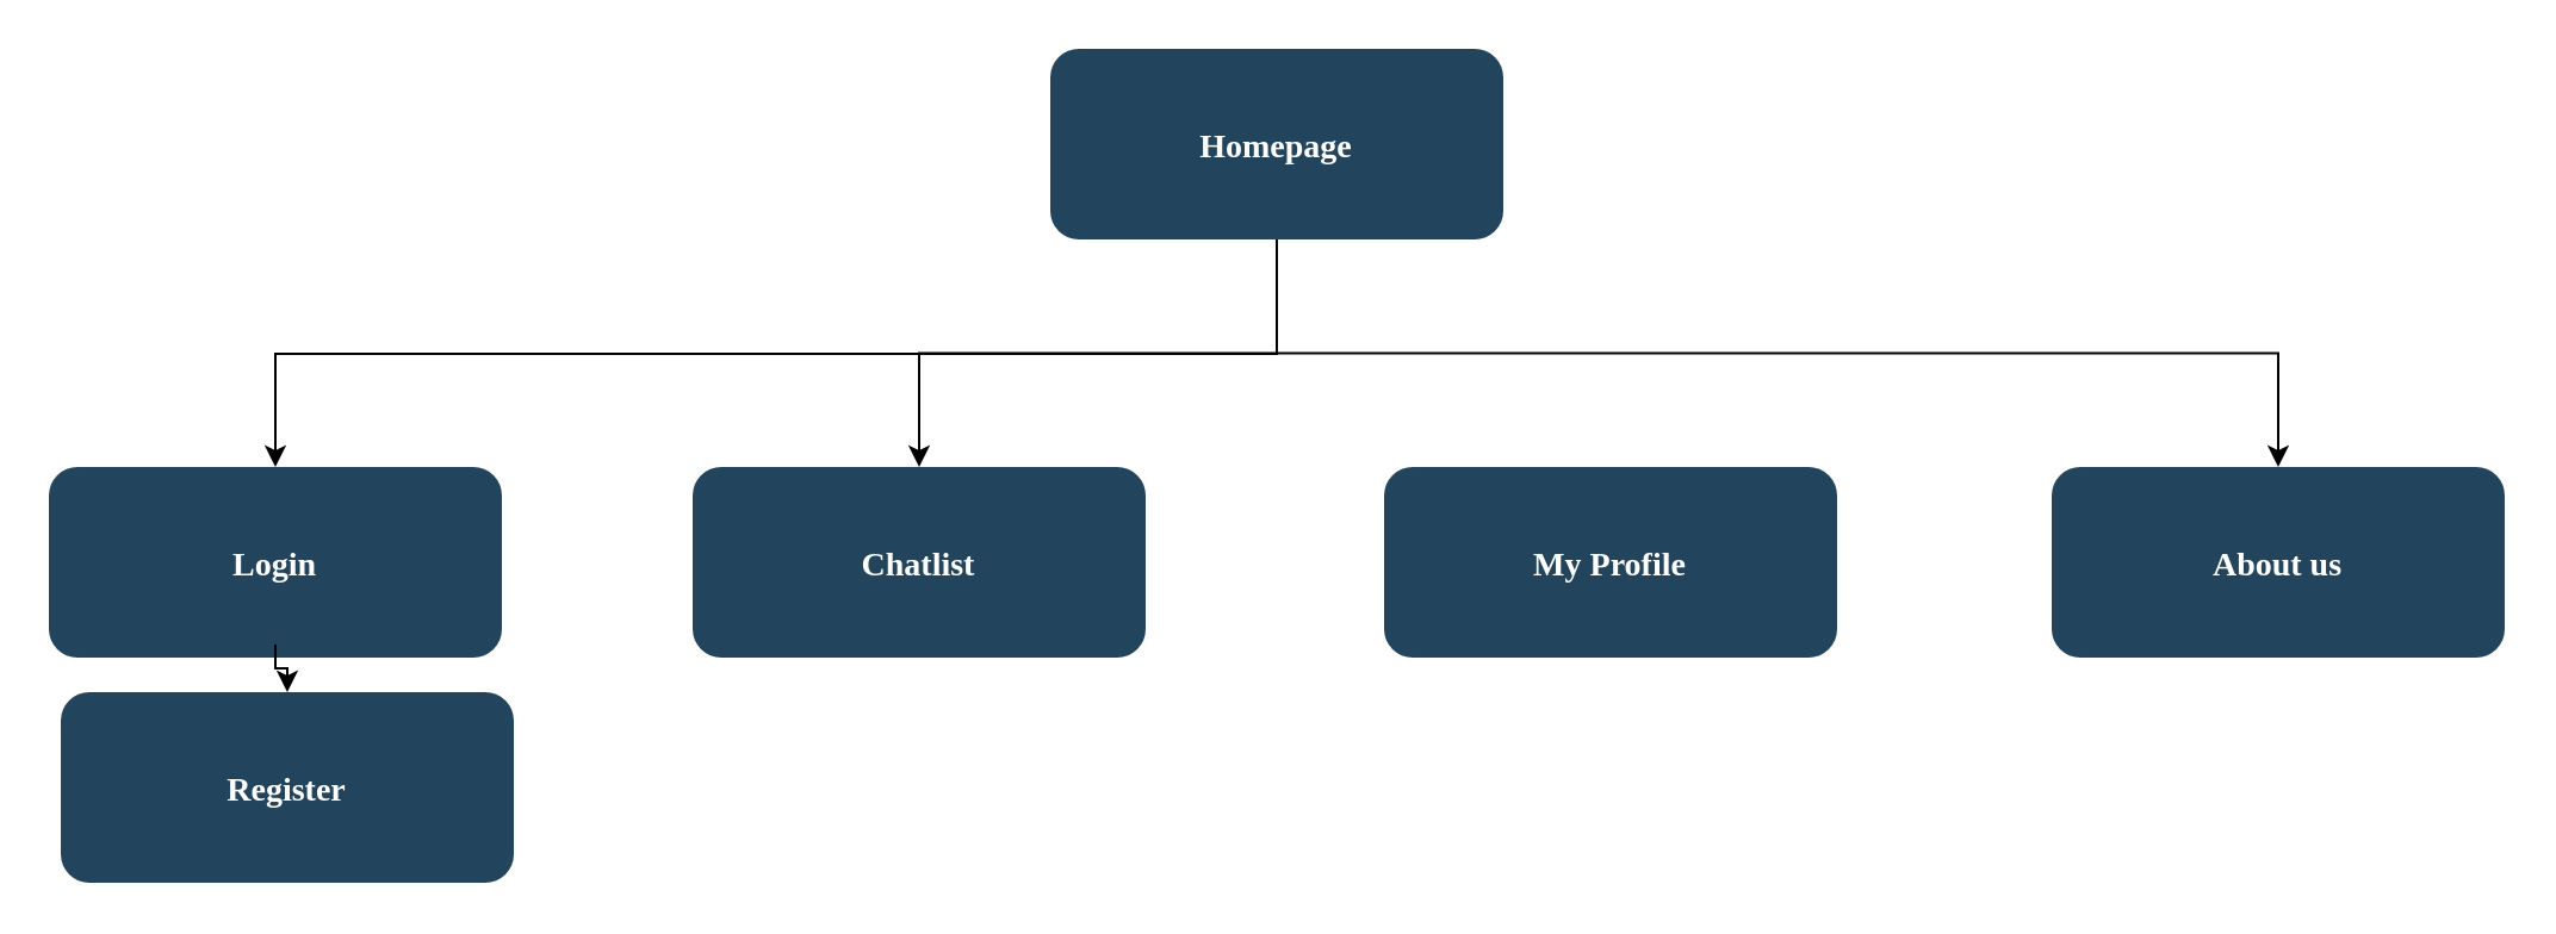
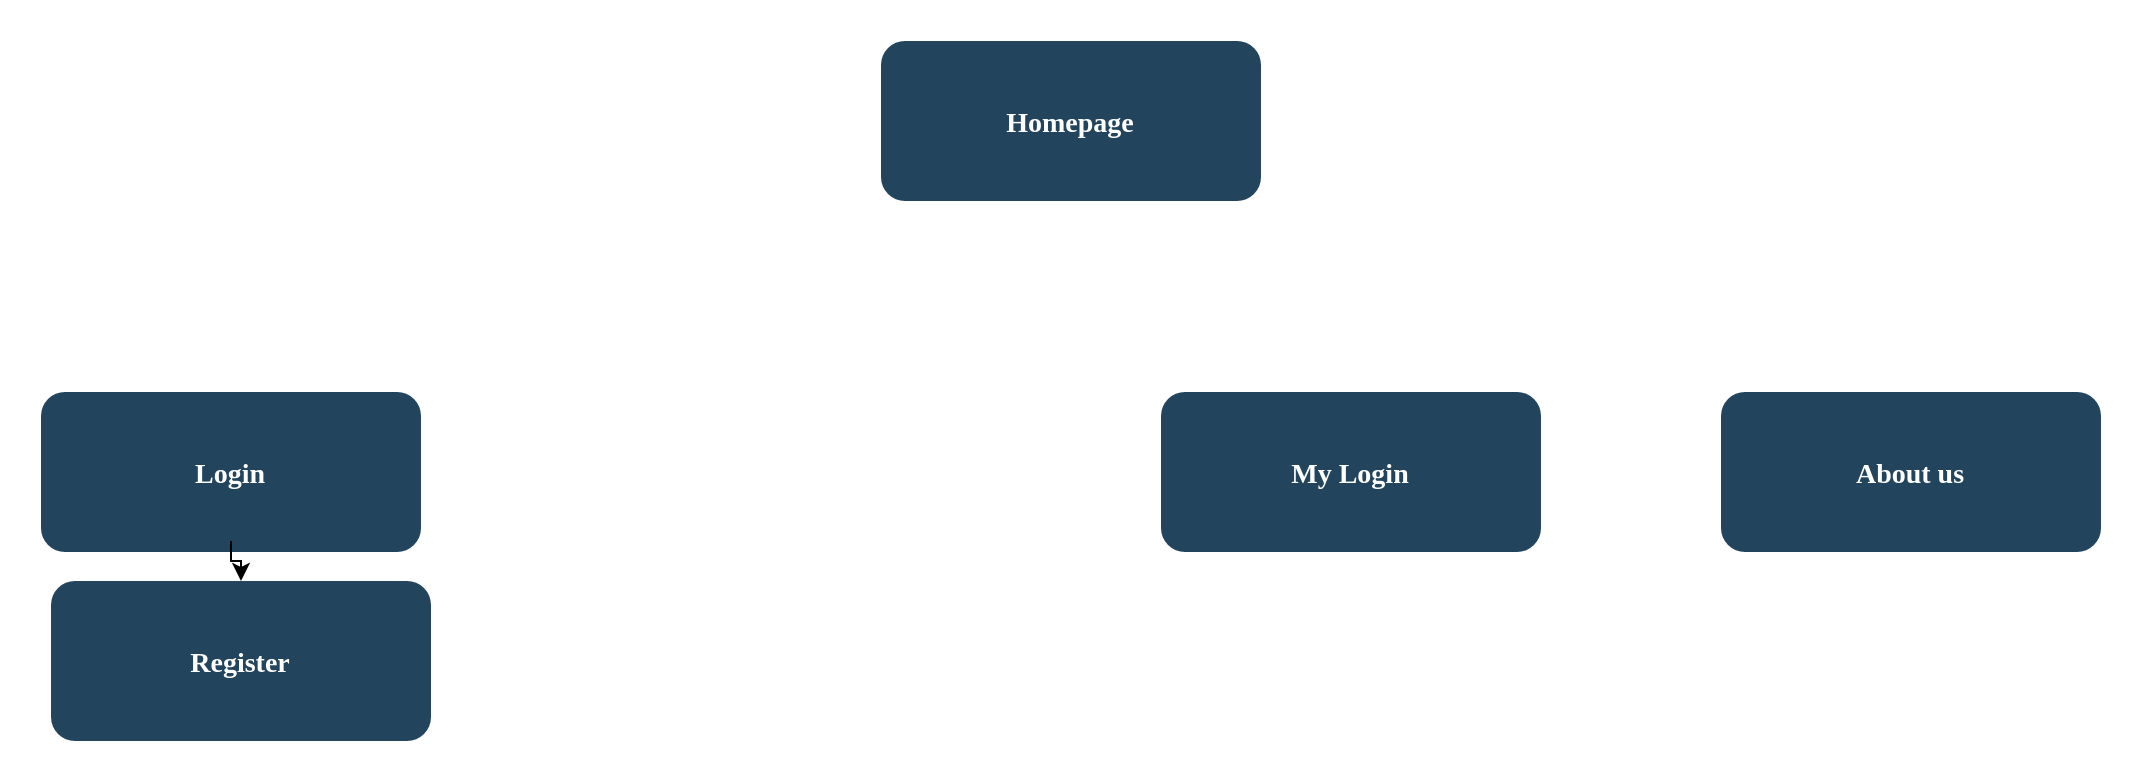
  <mxCell id="0" />
  <mxCell id="1" parent="0" />
- <mxCell id="2" style="edgeStyle=orthogonalEdgeStyle;rounded=0;orthogonalLoop=1;jettySize=auto;html=1;entryX=0.5;entryY=0;entryDx=0;entryDy=0;strokeWidth=1;exitX=0.5;exitY=1;exitDx=0;exitDy=0;" edge="1" parent="1" source="4" target="9"><mxGeometry relative="1" as="geometry" /></mxCell>
- <mxCell id="3" style="edgeStyle=orthogonalEdgeStyle;rounded=0;orthogonalLoop=1;jettySize=auto;html=1;strokeWidth=1;" edge="1" parent="1" source="4" target="10"><mxGeometry relative="1" as="geometry" /></mxCell>
  <mxCell id="4" value="Homepage" style="rounded=1;fillColor=#23445D;gradientColor=none;strokeColor=none;fontColor=#FFFFFF;fontStyle=1;fontFamily=Tahoma;fontSize=14" parent="1" vertex="1"><mxGeometry x="440" y="20" width="190" height="80" as="geometry" /></mxCell>
  <mxCell id="5" value="Register" style="rounded=1;fillColor=#23445D;gradientColor=none;strokeColor=none;fontColor=#FFFFFF;fontStyle=1;fontFamily=Tahoma;fontSize=14" parent="1" vertex="1"><mxGeometry x="25" y="290" width="190" height="80" as="geometry" /></mxCell>
  <mxCell id="6" value="Login" style="rounded=1;fillColor=#23445D;gradientColor=none;strokeColor=none;fontColor=#FFFFFF;fontStyle=1;fontFamily=Tahoma;fontSize=14" parent="1" vertex="1"><mxGeometry x="20" y="195.5" width="190" height="80" as="geometry" /></mxCell>
  <mxCell id="7" value="" style="edgeStyle=elbowEdgeStyle;elbow=vertical;strokeWidth=1;rounded=0;" parent="1" target="5" edge="1"><mxGeometry x="347" y="225.5" width="100" height="100" as="geometry"><mxPoint x="115" y="270" as="sourcePoint" /><mxPoint x="1277" y="205.5" as="targetPoint" /></mxGeometry></mxCell>
- <mxCell id="8" value="" style="edgeStyle=elbowEdgeStyle;elbow=vertical;strokeWidth=1;rounded=0" parent="1" source="4" target="6" edge="1"><mxGeometry x="-23" y="135.5" width="100" height="100" as="geometry"><mxPoint x="-213" y="95.5" as="sourcePoint" /><mxPoint x="-113" y="-4.5" as="targetPoint" /></mxGeometry></mxCell>
  <mxCell id="9" value="About us" style="rounded=1;fillColor=#23445D;gradientColor=none;strokeColor=none;fontColor=#FFFFFF;fontStyle=1;fontFamily=Tahoma;fontSize=14" vertex="1" parent="1"><mxGeometry x="860" y="195.5" width="190" height="80" as="geometry" /></mxCell>
- <mxCell id="10" value="Chatlist" style="rounded=1;fillColor=#23445D;gradientColor=none;strokeColor=none;fontColor=#FFFFFF;fontStyle=1;fontFamily=Tahoma;fontSize=14" vertex="1" parent="1"><mxGeometry x="290" y="195.5" width="190" height="80" as="geometry" /></mxCell>
- <mxCell id="11" value="My Profile" style="rounded=1;fillColor=#23445D;gradientColor=none;strokeColor=none;fontColor=#FFFFFF;fontStyle=1;fontFamily=Tahoma;fontSize=14" vertex="1" parent="1"><mxGeometry x="580" y="195.5" width="190" height="80" as="geometry" /></mxCell>
+ <mxCell id="11" value="My Login" style="rounded=1;fillColor=#23445D;gradientColor=none;strokeColor=none;fontColor=#FFFFFF;fontStyle=1;fontFamily=Tahoma;fontSize=14" vertex="1" parent="1"><mxGeometry x="580" y="195.5" width="190" height="80" as="geometry" /></mxCell>
